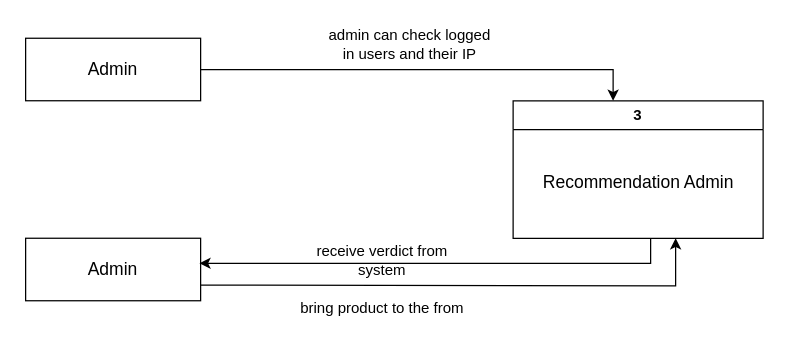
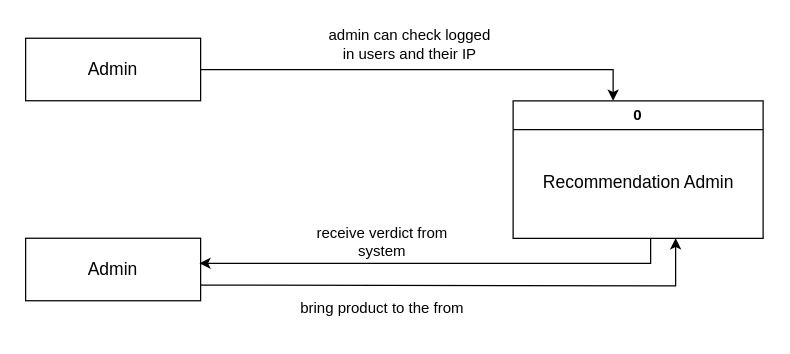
  <mxCell id="0" />
  <mxCell id="1" parent="0" />
- <mxCell id="2" value="3" style="swimlane;whiteSpace=wrap;html=1;" vertex="1" parent="1"><mxGeometry x="410" y="80" width="200" height="110" as="geometry" /></mxCell>
+ <mxCell id="2" value="0" style="swimlane;whiteSpace=wrap;html=1;" vertex="1" parent="1"><mxGeometry x="410" y="80" width="200" height="110" as="geometry" /></mxCell>
  <mxCell id="3" value="&lt;font style=&quot;font-size: 14px;&quot;&gt;Recommendation Admin&lt;/font&gt;" style="text;html=1;align=center;verticalAlign=middle;resizable=0;points=[];autosize=1;strokeColor=none;fillColor=none;" vertex="1" parent="2"><mxGeometry x="10" y="50" width="180" height="30" as="geometry" /></mxCell>
  <mxCell id="4" value="&lt;font style=&quot;font-size: 14px;&quot;&gt;Admin&lt;/font&gt;" style="rounded=0;whiteSpace=wrap;html=1;fillColor=none;" vertex="1" parent="1"><mxGeometry x="20" y="30" width="140" height="50" as="geometry" /></mxCell>
  <mxCell id="5" value="&lt;font style=&quot;font-size: 14px;&quot;&gt;Admin&lt;/font&gt;" style="rounded=0;whiteSpace=wrap;html=1;fillColor=none;" vertex="1" parent="1"><mxGeometry x="20" y="190" width="140" height="50" as="geometry" /></mxCell>
  <mxCell id="6" value="" style="endArrow=classic;html=1;rounded=0;exitX=1;exitY=0.5;exitDx=0;exitDy=0;" edge="1" parent="1" source="4"><mxGeometry width="50" height="50" relative="1" as="geometry"><mxPoint x="280" y="240" as="sourcePoint" /><mxPoint x="490" y="80" as="targetPoint" /><Array as="points"><mxPoint x="490" y="55" /></Array></mxGeometry></mxCell>
  <mxCell id="7" value="" style="endArrow=classic;html=1;rounded=0;exitX=1;exitY=0.5;exitDx=0;exitDy=0;" edge="1" parent="1"><mxGeometry width="50" height="50" relative="1" as="geometry"><mxPoint x="160" y="227.5" as="sourcePoint" /><mxPoint x="540" y="190" as="targetPoint" /><Array as="points"><mxPoint x="540" y="228" /></Array></mxGeometry></mxCell>
  <mxCell id="8" value="" style="endArrow=classic;html=1;rounded=0;entryX=0.993;entryY=0.4;entryDx=0;entryDy=0;entryPerimeter=0;" edge="1" parent="1" target="5"><mxGeometry width="50" height="50" relative="1" as="geometry"><mxPoint x="520" y="190" as="sourcePoint" /><mxPoint x="390" y="190" as="targetPoint" /><Array as="points"><mxPoint x="520" y="210" /></Array></mxGeometry></mxCell>
  <mxCell id="9" value="admin can check logged in users and their IP" style="text;html=1;align=center;verticalAlign=middle;whiteSpace=wrap;rounded=0;" vertex="1" parent="1"><mxGeometry x="260" y="20" width="135" height="30" as="geometry" /></mxCell>
  <mxCell id="10" value="bring product to the from" style="text;html=1;align=center;verticalAlign=middle;whiteSpace=wrap;rounded=0;" vertex="1" parent="1"><mxGeometry x="238" y="231" width="135" height="30" as="geometry" /></mxCell>
- <mxCell id="11" value="receive verdict from system" style="text;html=1;align=center;verticalAlign=middle;whiteSpace=wrap;rounded=0;" vertex="1" parent="1"><mxGeometry x="238" y="193" width="135" height="30" as="geometry" /></mxCell>
+ <mxCell id="11" value="receive verdict from system" style="text;html=1;align=center;verticalAlign=middle;whiteSpace=wrap;rounded=0;" vertex="1" parent="1"><mxGeometry x="238" y="178" width="135" height="30" as="geometry" /></mxCell>
